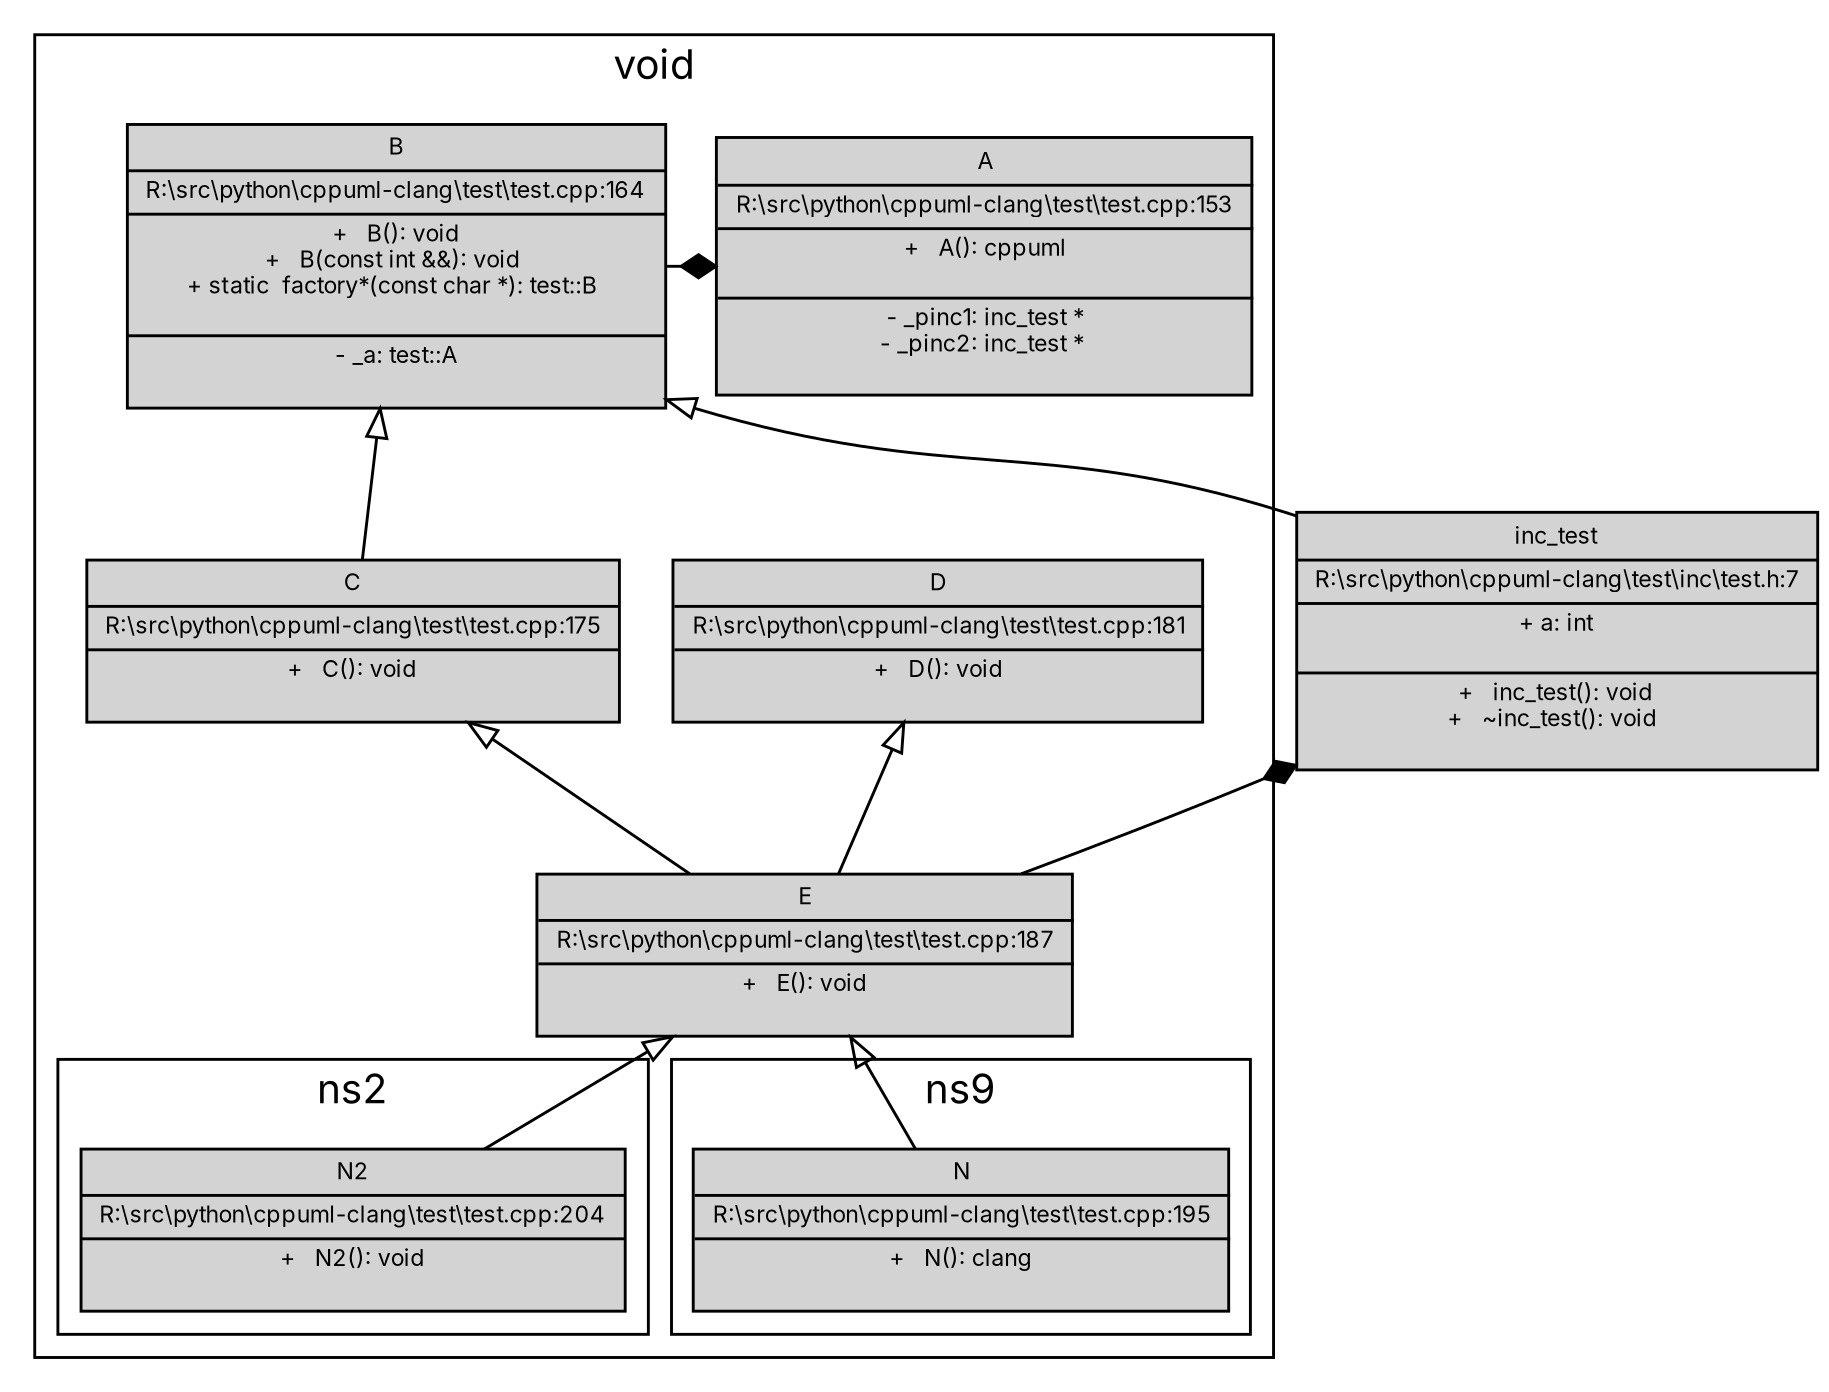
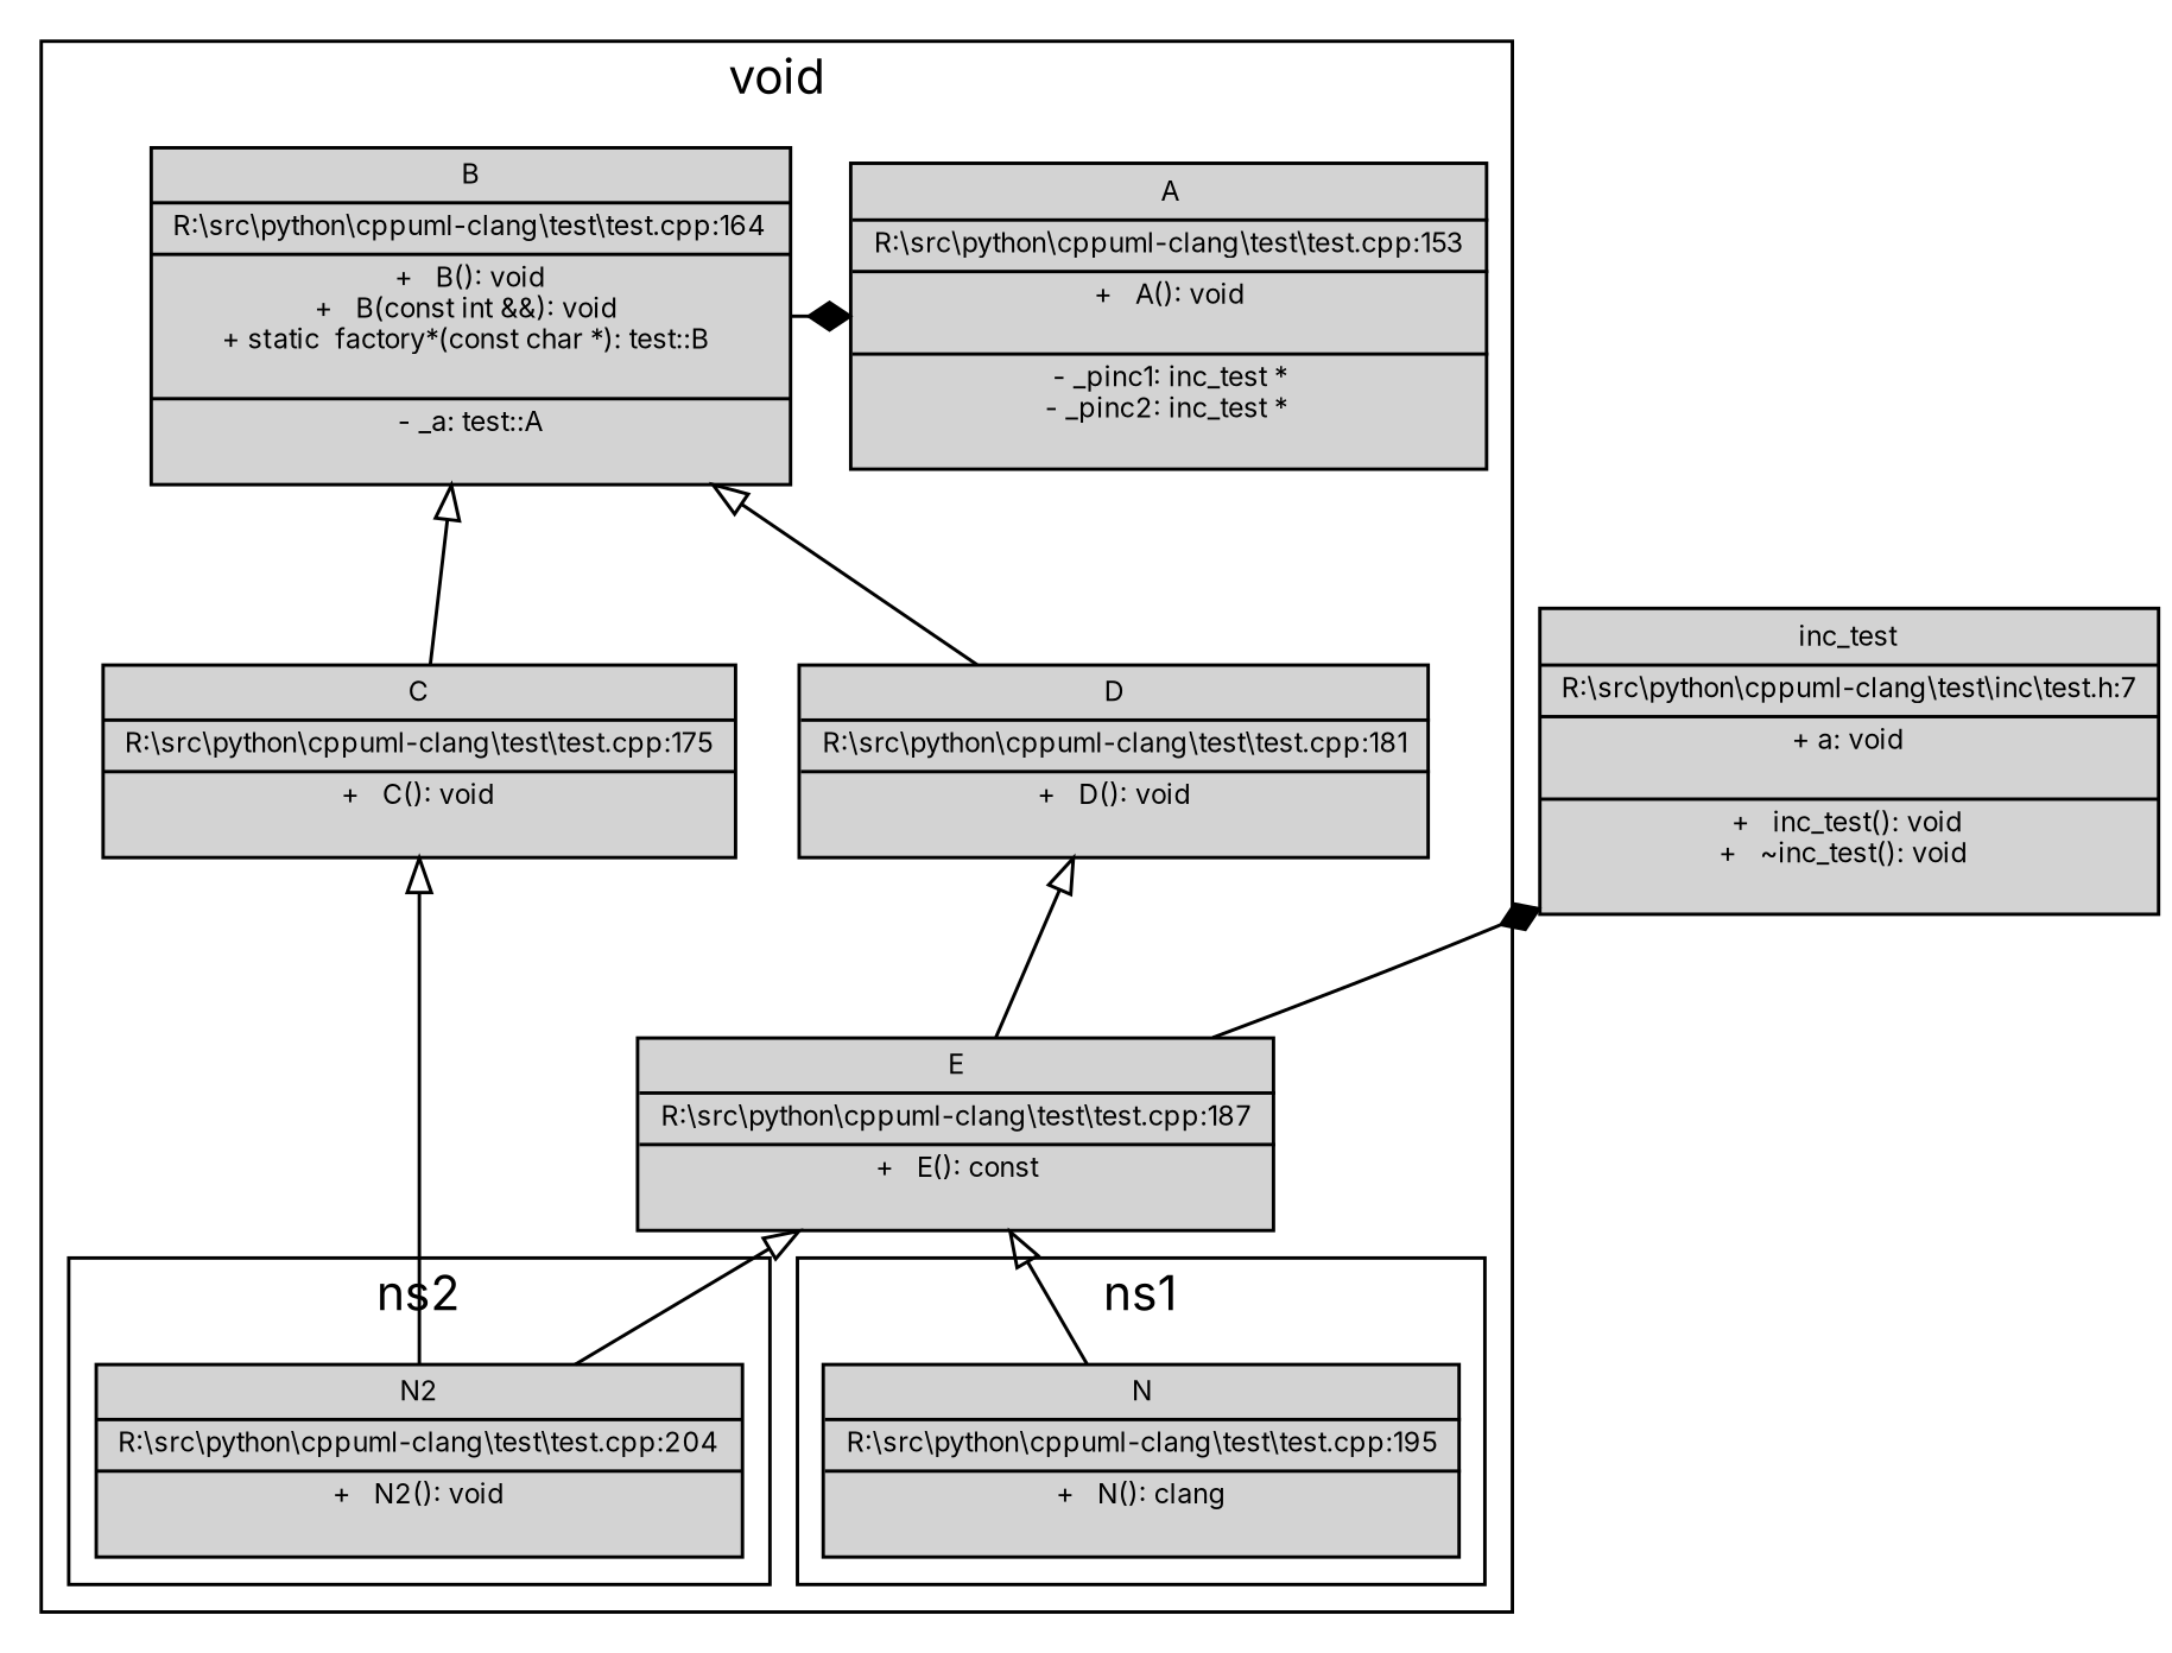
  digraph {
    fontname=Inter
    node [fontcolor=black fontname=Inter fontsize=8 margin=0 shape=box style=filled]
    edge [arrowtail=empty dir=back fontname=Inter fontsize=8]
    n1 [label=<<table border="0" rows="*"> <tr><td> N </td></tr>  <tr><td href="file:///R:\src\python\cppuml-clang\test\test.cpp"> R:\src\python\cppuml-clang\test\test.cpp:195 </td></tr>  <tr><td> +   N(): clang <br /> </td></tr> </table>> width=0.5]
    n2 [label=<<table border="0" rows="*"> <tr><td> N2 </td></tr>  <tr><td href="file:///R:\src\python\cppuml-clang\test\test.cpp"> R:\src\python\cppuml-clang\test\test.cpp:204 </td></tr>  <tr><td> +   N2(): void <br /> </td></tr> </table>> width=0.5]
-   n3 [label=<<table border="0" rows="*"> <tr><td> A </td></tr>  <tr><td href="file:///R:\src\python\cppuml-clang\test\test.cpp"> R:\src\python\cppuml-clang\test\test.cpp:153 </td></tr>  <tr><td> +   A(): cppuml <br /> </td></tr>  <tr><td> - _pinc1: inc_test * <br />- _pinc2: inc_test * <br /> </td></tr> </table>> width=0.5]
+   n3 [label=<<table border="0" rows="*"> <tr><td> A </td></tr>  <tr><td href="file:///R:\src\python\cppuml-clang\test\test.cpp"> R:\src\python\cppuml-clang\test\test.cpp:153 </td></tr>  <tr><td> +   A(): void <br /> </td></tr>  <tr><td> - _pinc1: inc_test * <br />- _pinc2: inc_test * <br /> </td></tr> </table>> width=0.5]
    n4 [label=<<table border="0" rows="*"> <tr><td> B </td></tr>  <tr><td href="file:///R:\src\python\cppuml-clang\test\test.cpp"> R:\src\python\cppuml-clang\test\test.cpp:164 </td></tr>  <tr><td> +   B(): void <br />+   B(const int &amp;&amp;): void <br />+ static  factory*(const char *): test::B <br /> </td></tr>  <tr><td> - _a: test::A <br /> </td></tr> </table>> width=0.5]
    n5 [label=<<table border="0" rows="*"> <tr><td> C </td></tr>  <tr><td href="file:///R:\src\python\cppuml-clang\test\test.cpp"> R:\src\python\cppuml-clang\test\test.cpp:175 </td></tr>  <tr><td> +   C(): void <br /> </td></tr> </table>> width=0.5]
    n6 [label=<<table border="0" rows="*"> <tr><td> D </td></tr>  <tr><td href="file:///R:\src\python\cppuml-clang\test\test.cpp"> R:\src\python\cppuml-clang\test\test.cpp:181 </td></tr>  <tr><td> +   D(): void <br /> </td></tr> </table>> width=0.5]
-   n7 [label=<<table border="0" rows="*"> <tr><td> E </td></tr>  <tr><td href="file:///R:\src\python\cppuml-clang\test\test.cpp"> R:\src\python\cppuml-clang\test\test.cpp:187 </td></tr>  <tr><td> +   E(): void <br /> </td></tr> </table>> width=0.5]
-   n8 [label=<<table border="0" rows="*"> <tr><td> inc_test </td></tr>  <tr><td href="file:///R:\src\python\cppuml-clang\test\inc\test.h"> R:\src\python\cppuml-clang\test\inc\test.h:7 </td></tr>  <tr><td> + a: int <br /> </td></tr>  <tr><td> +   inc_test(): void <br />+   ~inc_test(): void <br /> </td></tr> </table>> width=0.5]
+   n7 [label=<<table border="0" rows="*"> <tr><td> E </td></tr>  <tr><td href="file:///R:\src\python\cppuml-clang\test\test.cpp"> R:\src\python\cppuml-clang\test\test.cpp:187 </td></tr>  <tr><td> +   E(): const <br /> </td></tr> </table>> width=0.5]
+   n8 [label=<<table border="0" rows="*"> <tr><td> inc_test </td></tr>  <tr><td href="file:///R:\src\python\cppuml-clang\test\inc\test.h"> R:\src\python\cppuml-clang\test\inc\test.h:7 </td></tr>  <tr><td> + a: void <br /> </td></tr>  <tr><td> +   inc_test(): void <br />+   ~inc_test(): void <br /> </td></tr> </table>> width=0.5]
    subgraph cluster_1 {
      label=void
      n3
      n4
      n5
      n6
      n7
      subgraph cluster_2 {
-       label=ns9
+       label=ns1
        n1
      }
      subgraph cluster_3 {
        label=ns2
        n2
      }
    }
    n3 -> n4 [arrowtail=diamond constraint=false]
    n4 -> n5
-   n4 -> n8
-   n5 -> n7
+   n4 -> n6
+   n5 -> n2
    n6 -> n7
    n7 -> n1
    n7 -> n2
    n8 -> n7 [arrowtail=diamond constraint=false]
  }
